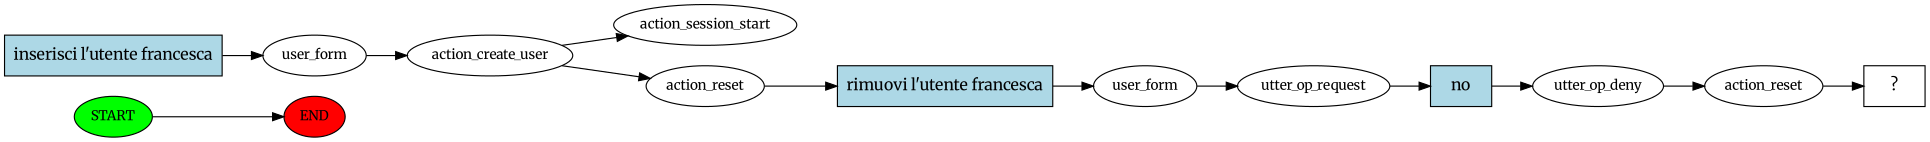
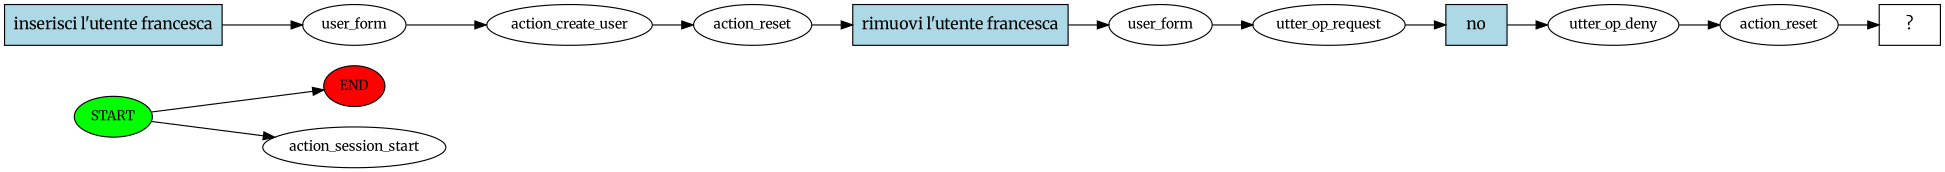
  digraph {
    fontname=Merriweather
    rankdir=LR
    node [fontname=Merriweather fontsize=12]
    edge [fontname=Merriweather]
    n1 [fillcolor=green label=START style=filled]
    n2 [fillcolor=red label=END style=filled]
    n3 [label=action_session_start]
    n4 [fillcolor=lightblue label="inserisci l'utente francesca" shape=rect style=filled fontsize=""]
    n5 [label=user_form]
    n6 [label=action_create_user]
    n7 [label=action_reset]
    n8 [fillcolor=lightblue label="rimuovi l'utente francesca" shape=rect style=filled fontsize=""]
    n9 [label=user_form]
    n10 [label=utter_op_request]
    n11 [fillcolor=lightblue label=no shape=rect style=filled fontsize=""]
    n12 [label=utter_op_deny]
    n13 [label=action_reset]
    n14 [label="  ?  " shape=rect fontsize=""]
    n1 -> n2
-   n6 -> n3
+   n1 -> n3
    n4 -> n5
    n5 -> n6
    n6 -> n7
    n7 -> n8
    n8 -> n9
    n9 -> n10
    n10 -> n11
    n11 -> n12
    n12 -> n13
    n13 -> n14
  }
